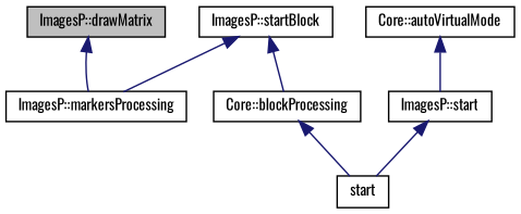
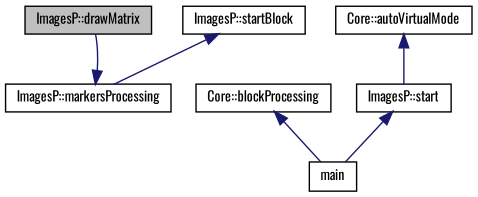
  digraph {
    fontname=Oswald
    rankdir=TB
    node [color=black fillcolor=white fontname=Oswald fontsize=10 shape=record style=filled]
    edge [color=midnightblue dir=back fontname=Oswald fontsize=10 labelfontname=Helvetica labelfontsize=10 style=solid]
    n1 [fillcolor=grey75 fontcolor=black height=0.2 label="ImagesP::drawMatrix" width=0.4]
    n2 [height=0.2 label="ImagesP::markersProcessing" width=0.4]
    n3 [height=0.2 label="ImagesP::startBlock" width=0.4]
    n4 [height=0.2 label="Core::blockProcessing" width=0.4]
-   n5 [height=0.2 label=start width=0.4]
+   n5 [height=0.2 label=main width=0.4]
    n6 [height=0.2 label="Core::autoVirtualMode" width=0.4]
    n7 [height=0.2 label="ImagesP::start" width=0.4]
-   n1 -> n2
+   n2 -> n1
    n3 -> n2
-   n3 -> n4
    n4 -> n5
    n6 -> n7
    n7 -> n5
  }
